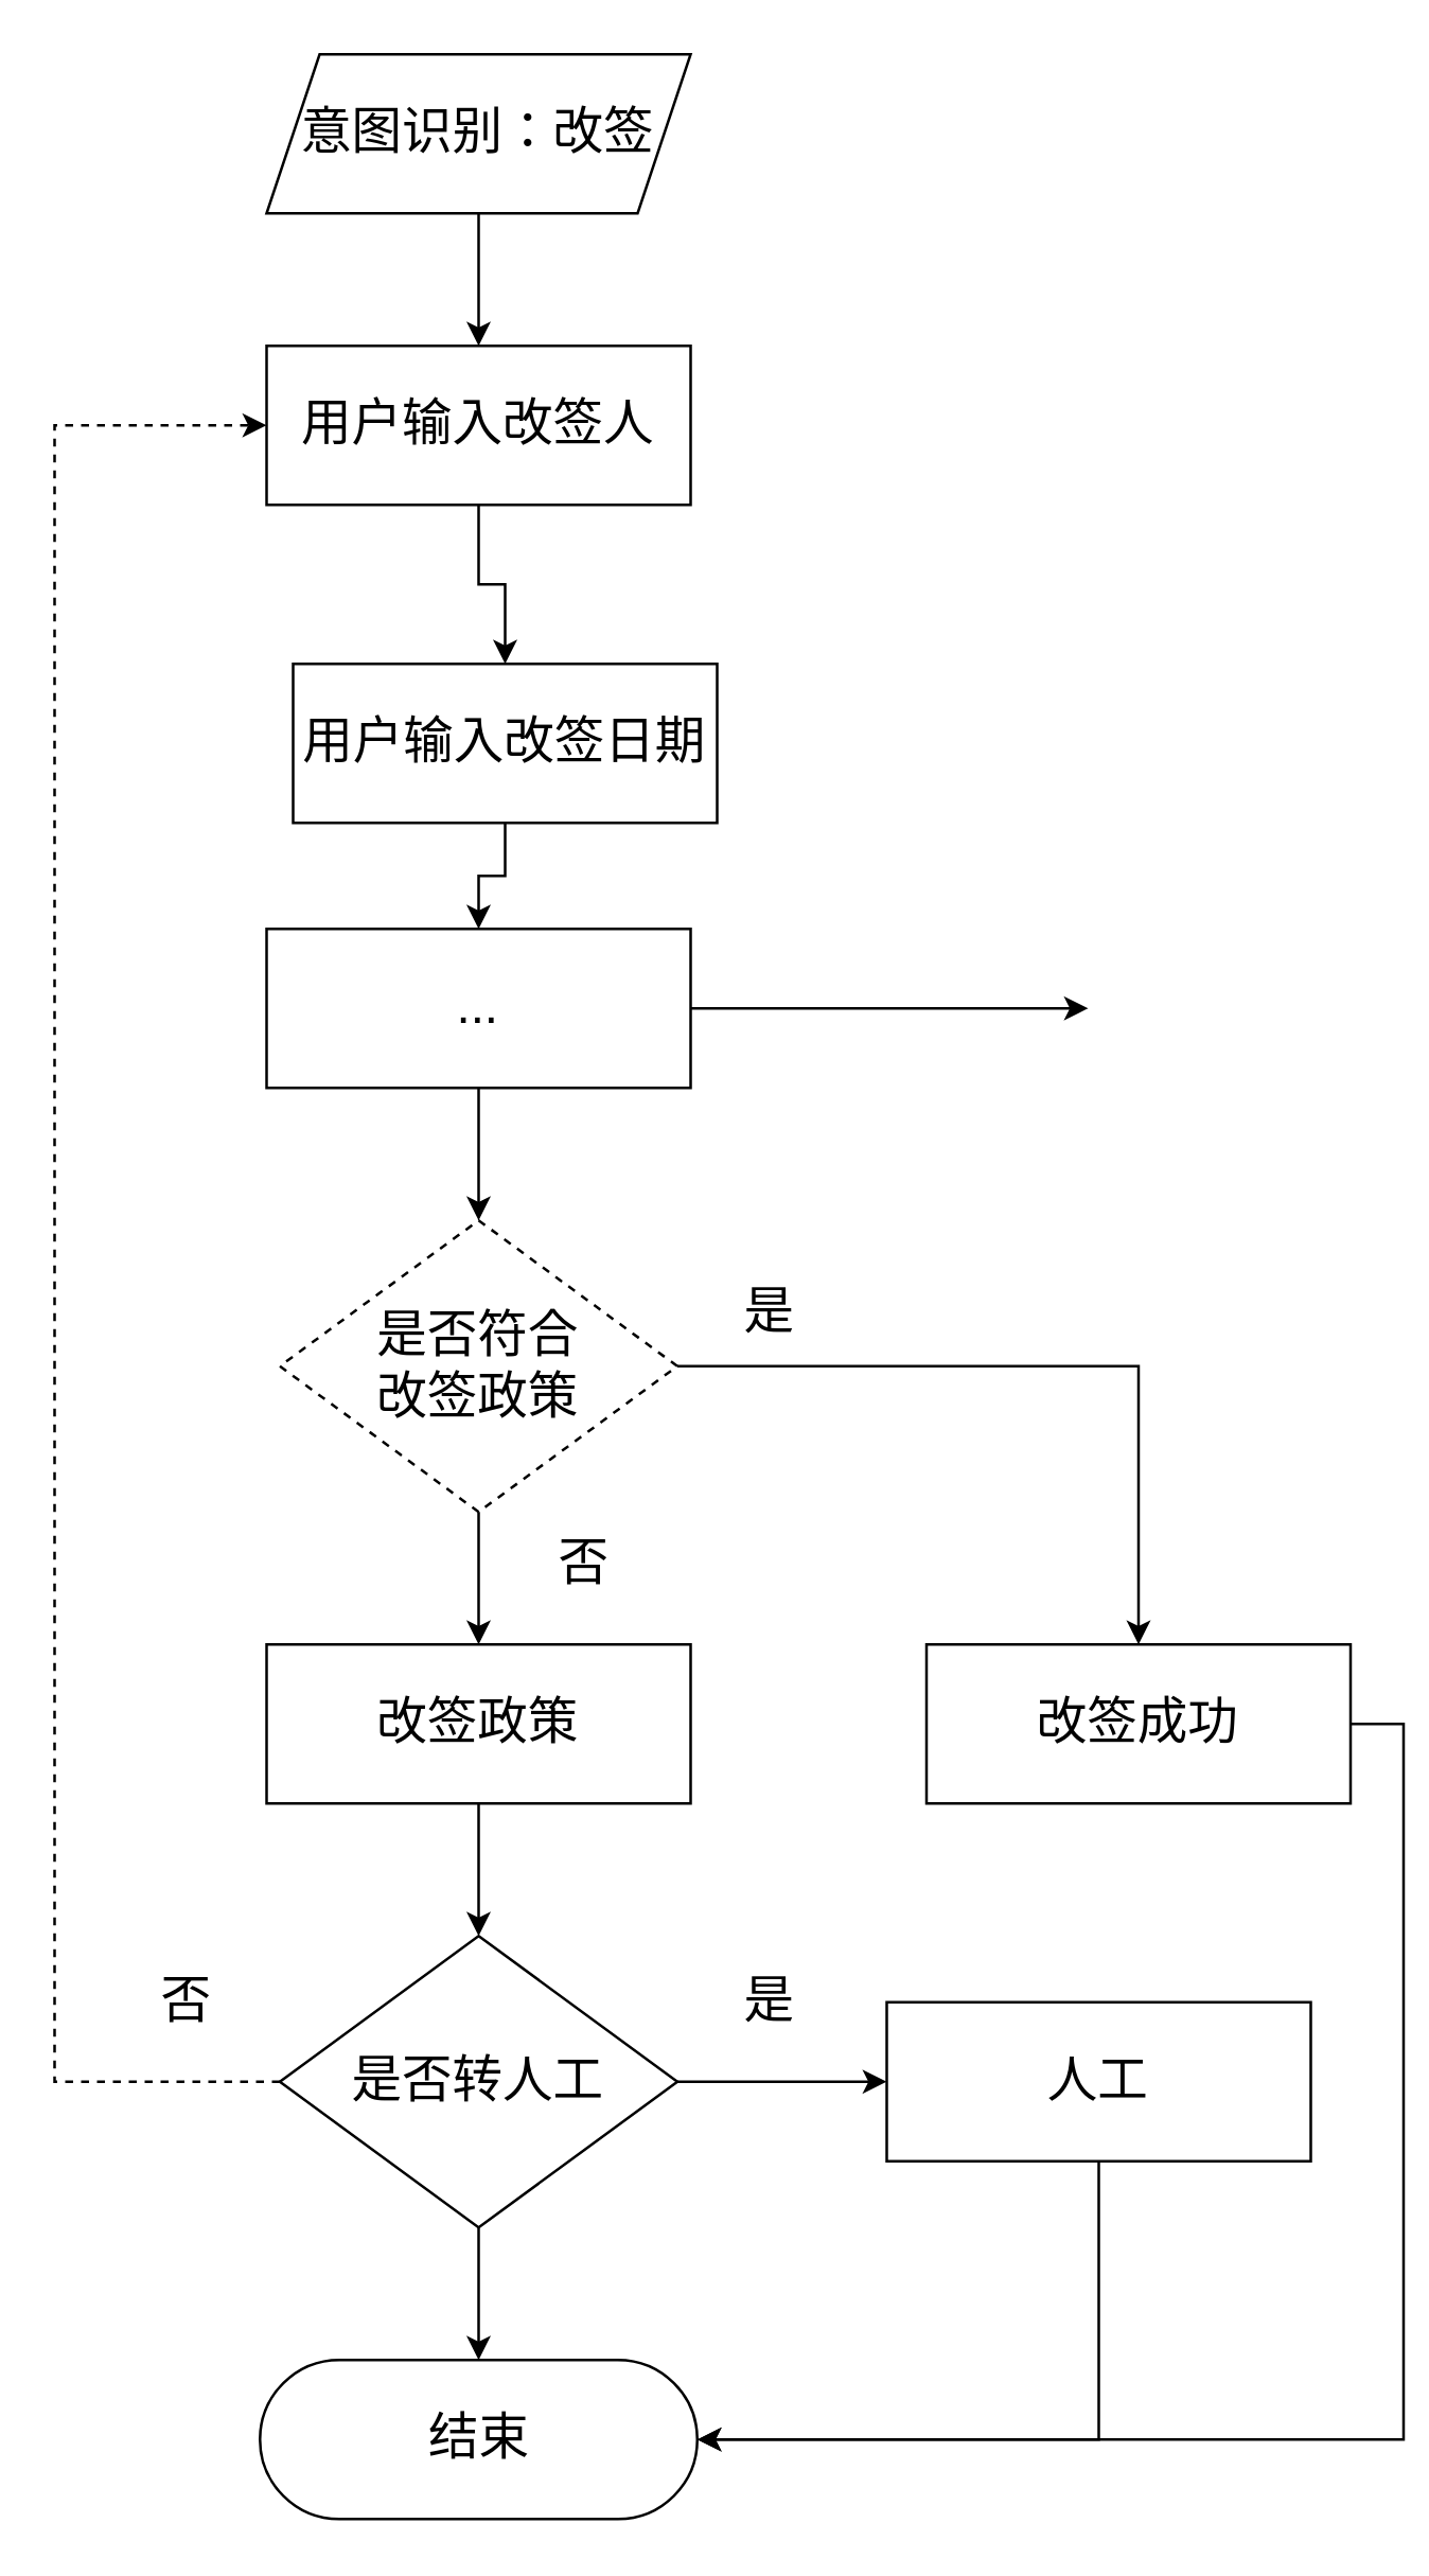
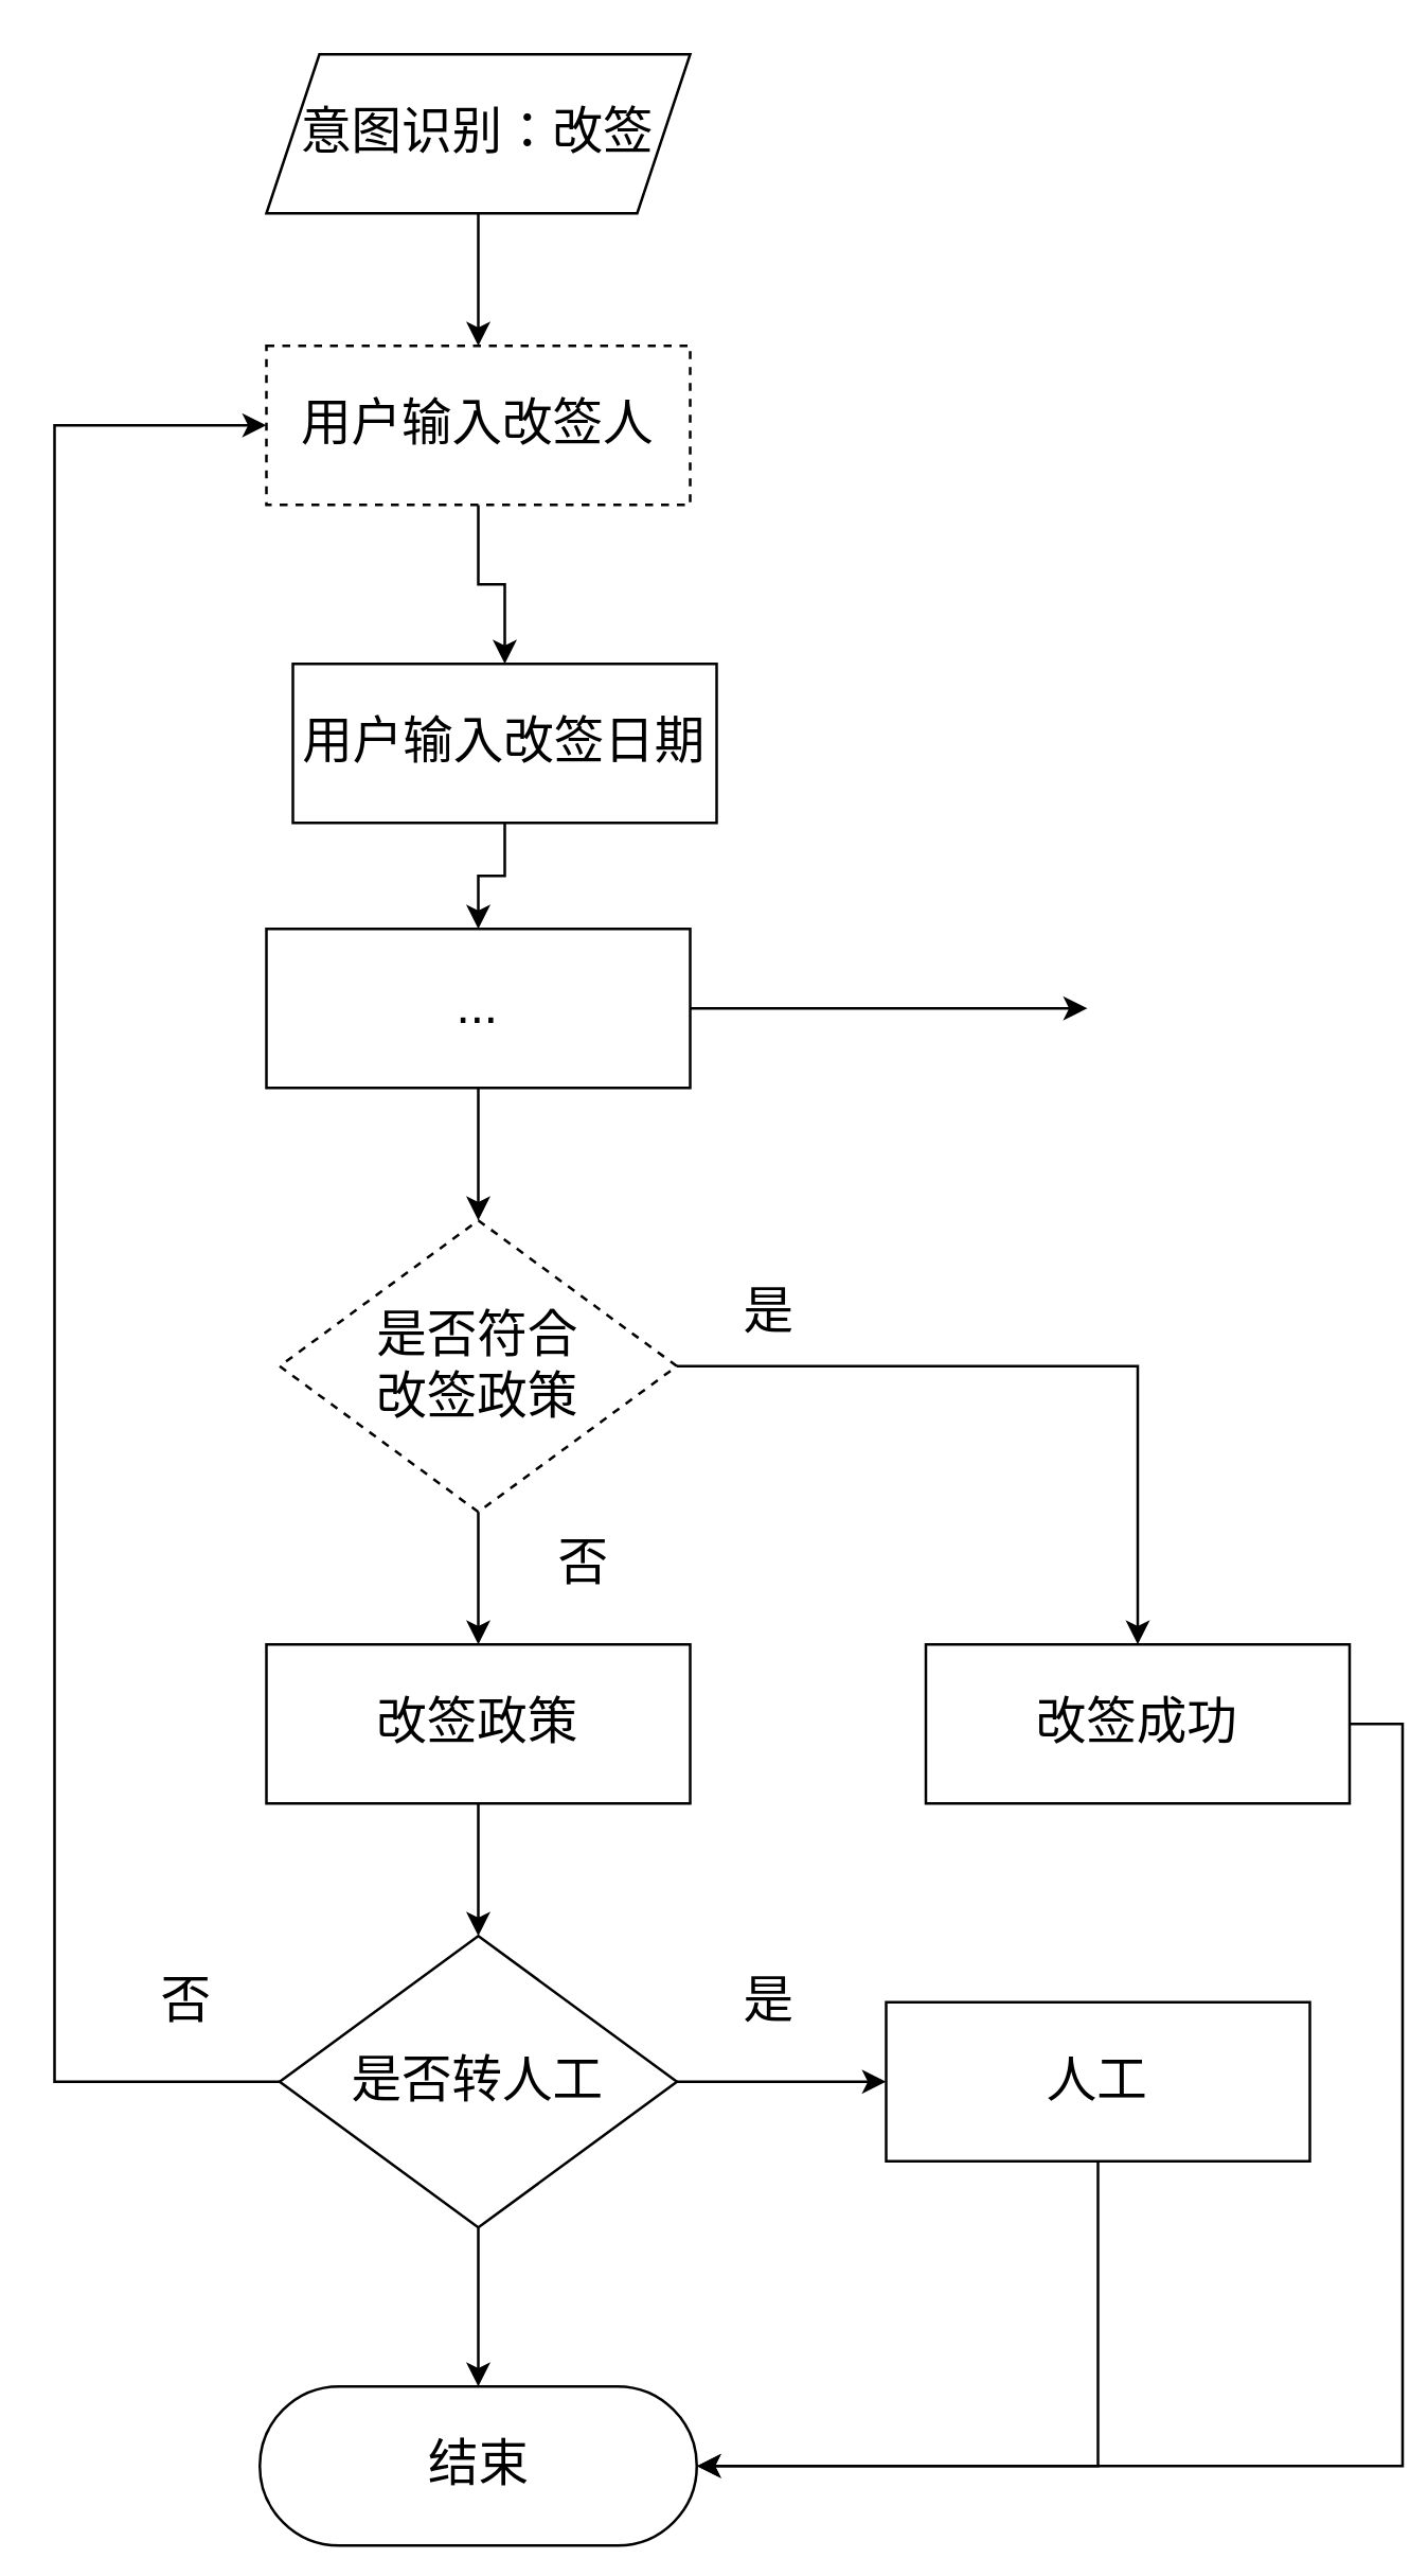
  <mxCell id="0" />
  <mxCell id="1" parent="0" />
  <mxCell id="2" style="edgeStyle=orthogonalEdgeStyle;rounded=0;orthogonalLoop=1;jettySize=auto;html=1;exitX=0.5;exitY=1;exitDx=0;exitDy=0;entryX=0.5;entryY=0;entryDx=0;entryDy=0;fontSize=19;" edge="1" parent="1" source="3" target="5"><mxGeometry relative="1" as="geometry" /></mxCell>
  <mxCell id="3" value="&lt;font style=&quot;font-size: 19px&quot;&gt;意图识别：改签&lt;/font&gt;" style="shape=parallelogram;perimeter=parallelogramPerimeter;whiteSpace=wrap;html=1;fixedSize=1;" vertex="1" parent="1"><mxGeometry x="100" width="160" height="60" as="geometry" y="20" /></mxCell>
  <mxCell id="4" style="edgeStyle=orthogonalEdgeStyle;rounded=0;orthogonalLoop=1;jettySize=auto;html=1;exitX=0.5;exitY=1;exitDx=0;exitDy=0;entryX=0.5;entryY=0;entryDx=0;entryDy=0;fontSize=19;" edge="1" parent="1" source="5" target="7"><mxGeometry relative="1" as="geometry" /></mxCell>
- <mxCell id="5" value="用户输入改签人" style="rounded=0;whiteSpace=wrap;html=1;fontSize=19;" vertex="1" parent="1"><mxGeometry x="100" y="130" width="160" height="60" as="geometry" /></mxCell>
+ <mxCell id="5" value="用户输入改签人" style="rounded=0;whiteSpace=wrap;html=1;fontSize=19;dashed=1;" vertex="1" parent="1"><mxGeometry x="100" y="130" width="160" height="60" as="geometry" /></mxCell>
  <mxCell id="6" style="edgeStyle=orthogonalEdgeStyle;rounded=0;orthogonalLoop=1;jettySize=auto;html=1;exitX=0.5;exitY=1;exitDx=0;exitDy=0;entryX=0.5;entryY=0;entryDx=0;entryDy=0;fontSize=19;" edge="1" parent="1" source="7" target="10"><mxGeometry relative="1" as="geometry" /></mxCell>
  <mxCell id="7" value="用户输入改签日期" style="rounded=0;whiteSpace=wrap;html=1;fontSize=19;" vertex="1" parent="1"><mxGeometry x="110" y="250" width="160" height="60" as="geometry" /></mxCell>
  <mxCell id="8" style="edgeStyle=orthogonalEdgeStyle;rounded=0;orthogonalLoop=1;jettySize=auto;html=1;exitX=0.5;exitY=1;exitDx=0;exitDy=0;entryX=0.5;entryY=0;entryDx=0;entryDy=0;fontSize=19;" edge="1" parent="1" source="10" target="13"><mxGeometry relative="1" as="geometry" /></mxCell>
  <mxCell id="9" style="edgeStyle=orthogonalEdgeStyle;rounded=0;orthogonalLoop=1;jettySize=auto;html=1;exitX=1;exitY=0.5;exitDx=0;exitDy=0;fontSize=19;" edge="1" parent="1" source="10"><mxGeometry relative="1" as="geometry"><mxPoint x="410" y="380" as="targetPoint" /></mxGeometry></mxCell>
  <mxCell id="10" value="..." style="rounded=0;whiteSpace=wrap;html=1;fontSize=19;" vertex="1" parent="1"><mxGeometry x="100" y="350" width="160" height="60" as="geometry" /></mxCell>
  <mxCell id="11" style="edgeStyle=orthogonalEdgeStyle;rounded=0;orthogonalLoop=1;jettySize=auto;html=1;exitX=0.5;exitY=1;exitDx=0;exitDy=0;entryX=0.5;entryY=0;entryDx=0;entryDy=0;fontSize=19;" edge="1" parent="1" source="13" target="16"><mxGeometry relative="1" as="geometry" /></mxCell>
  <mxCell id="12" style="edgeStyle=orthogonalEdgeStyle;rounded=0;orthogonalLoop=1;jettySize=auto;html=1;exitX=1;exitY=0.5;exitDx=0;exitDy=0;entryX=0.5;entryY=0;entryDx=0;entryDy=0;fontSize=19;" edge="1" parent="1" source="13" target="24"><mxGeometry relative="1" as="geometry" /></mxCell>
  <mxCell id="13" value="是否符合&lt;br&gt;改签政策" style="rhombus;whiteSpace=wrap;html=1;fontSize=19;dashed=1;" vertex="1" parent="1"><mxGeometry x="105" y="460" width="150" height="110" as="geometry" /></mxCell>
- <mxCell id="14" style="edgeStyle=orthogonalEdgeStyle;rounded=0;orthogonalLoop=1;jettySize=auto;html=1;entryX=0;entryY=0.5;entryDx=0;entryDy=0;fontSize=19;exitX=0;exitY=0.5;exitDx=0;exitDy=0;dashed=1;" edge="1" parent="1" source="20" target="5"><mxGeometry relative="1" as="geometry"><Array as="points"><mxPoint x="20" y="785" /><mxPoint x="20" y="160" /></Array></mxGeometry></mxCell>
+ <mxCell id="14" style="edgeStyle=orthogonalEdgeStyle;rounded=0;orthogonalLoop=1;jettySize=auto;html=1;entryX=0;entryY=0.5;entryDx=0;entryDy=0;fontSize=19;exitX=0;exitY=0.5;exitDx=0;exitDy=0;" edge="1" parent="1" source="20" target="5"><mxGeometry relative="1" as="geometry"><Array as="points"><mxPoint x="20" y="785" /><mxPoint x="20" y="160" /></Array></mxGeometry></mxCell>
  <mxCell id="15" style="edgeStyle=orthogonalEdgeStyle;rounded=0;orthogonalLoop=1;jettySize=auto;html=1;exitX=0.5;exitY=1;exitDx=0;exitDy=0;entryX=0.5;entryY=0;entryDx=0;entryDy=0;fontSize=19;" edge="1" parent="1" source="16" target="20"><mxGeometry relative="1" as="geometry" /></mxCell>
  <mxCell id="16" value="改签政策" style="rounded=0;whiteSpace=wrap;html=1;fontSize=19;" vertex="1" parent="1"><mxGeometry x="100" y="620" width="160" height="60" as="geometry" /></mxCell>
- <mxCell id="17" value="结束" style="rounded=1;whiteSpace=wrap;html=1;fontSize=19;arcSize=50;" vertex="1" parent="1"><mxGeometry x="97.5" y="890" width="165" height="60" as="geometry" /></mxCell>
+ <mxCell id="17" value="结束" style="rounded=1;whiteSpace=wrap;html=1;fontSize=19;arcSize=50;" vertex="1" parent="1"><mxGeometry x="97.5" y="900" width="165" height="60" as="geometry" /></mxCell>
  <mxCell id="18" style="edgeStyle=orthogonalEdgeStyle;rounded=0;orthogonalLoop=1;jettySize=auto;html=1;exitX=0.5;exitY=1;exitDx=0;exitDy=0;fontSize=19;" edge="1" parent="1" source="20" target="17"><mxGeometry relative="1" as="geometry" /></mxCell>
  <mxCell id="19" style="edgeStyle=orthogonalEdgeStyle;rounded=0;orthogonalLoop=1;jettySize=auto;html=1;exitX=1;exitY=0.5;exitDx=0;exitDy=0;entryX=0;entryY=0.5;entryDx=0;entryDy=0;fontSize=19;" edge="1" parent="1" source="20" target="22"><mxGeometry relative="1" as="geometry" /></mxCell>
  <mxCell id="20" value="是否转人工" style="rhombus;whiteSpace=wrap;html=1;fontSize=19;" vertex="1" parent="1"><mxGeometry x="105" y="730" width="150" height="110" as="geometry" /></mxCell>
  <mxCell id="21" style="edgeStyle=orthogonalEdgeStyle;rounded=0;orthogonalLoop=1;jettySize=auto;html=1;exitX=0.5;exitY=1;exitDx=0;exitDy=0;entryX=1;entryY=0.5;entryDx=0;entryDy=0;fontSize=19;" edge="1" parent="1" source="22" target="17"><mxGeometry relative="1" as="geometry" /></mxCell>
  <mxCell id="22" value="人工" style="rounded=0;whiteSpace=wrap;html=1;fontSize=19;" vertex="1" parent="1"><mxGeometry x="334" y="755" width="160" height="60" as="geometry" /></mxCell>
  <mxCell id="23" style="edgeStyle=orthogonalEdgeStyle;rounded=0;orthogonalLoop=1;jettySize=auto;html=1;exitX=1;exitY=0.5;exitDx=0;exitDy=0;fontSize=19;entryX=1;entryY=0.5;entryDx=0;entryDy=0;" edge="1" parent="1" source="24" target="17"><mxGeometry relative="1" as="geometry"><mxPoint x="260" y="920" as="targetPoint" /></mxGeometry></mxCell>
  <mxCell id="24" value="改签成功" style="rounded=0;whiteSpace=wrap;html=1;fontSize=19;" vertex="1" parent="1"><mxGeometry x="349" y="620" width="160" height="60" as="geometry" /></mxCell>
  <mxCell id="25" value="是" style="text;html=1;strokeColor=none;fillColor=none;align=center;verticalAlign=middle;whiteSpace=wrap;rounded=0;fontSize=19;" vertex="1" parent="1"><mxGeometry x="260" y="740" width="60" height="30" as="geometry" /></mxCell>
  <mxCell id="26" value="否" style="text;html=1;strokeColor=none;fillColor=none;align=center;verticalAlign=middle;whiteSpace=wrap;rounded=0;fontSize=19;" vertex="1" parent="1"><mxGeometry x="40" y="740" width="60" height="30" as="geometry" /></mxCell>
  <mxCell id="27" value="是" style="text;html=1;strokeColor=none;fillColor=none;align=center;verticalAlign=middle;whiteSpace=wrap;rounded=0;fontSize=19;" vertex="1" parent="1"><mxGeometry x="260" y="480" width="60" height="30" as="geometry" /></mxCell>
  <mxCell id="28" value="否" style="text;html=1;strokeColor=none;fillColor=none;align=center;verticalAlign=middle;whiteSpace=wrap;rounded=0;fontSize=19;" vertex="1" parent="1"><mxGeometry x="190" y="575" width="60" height="30" as="geometry" /></mxCell>
